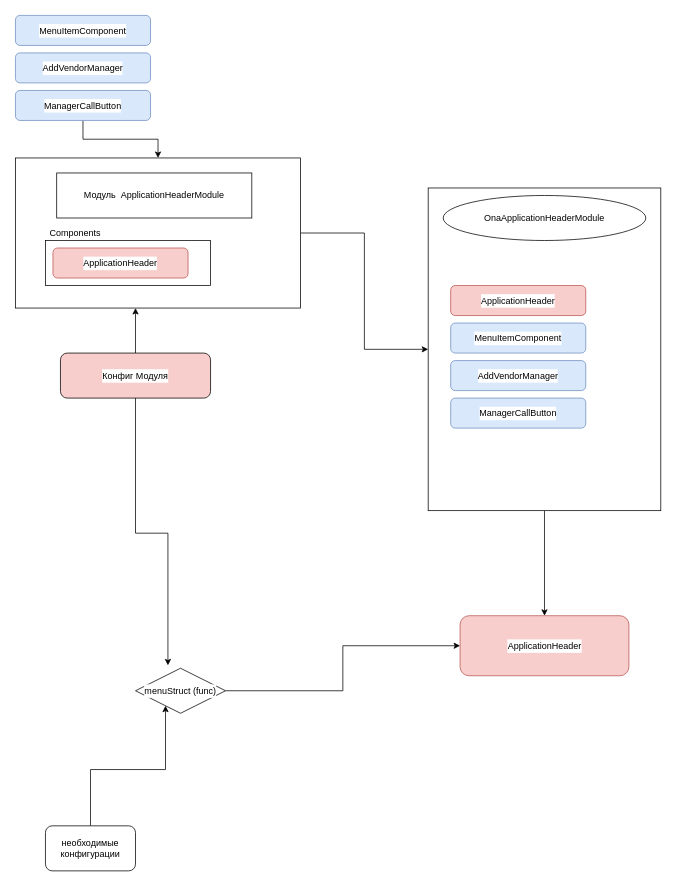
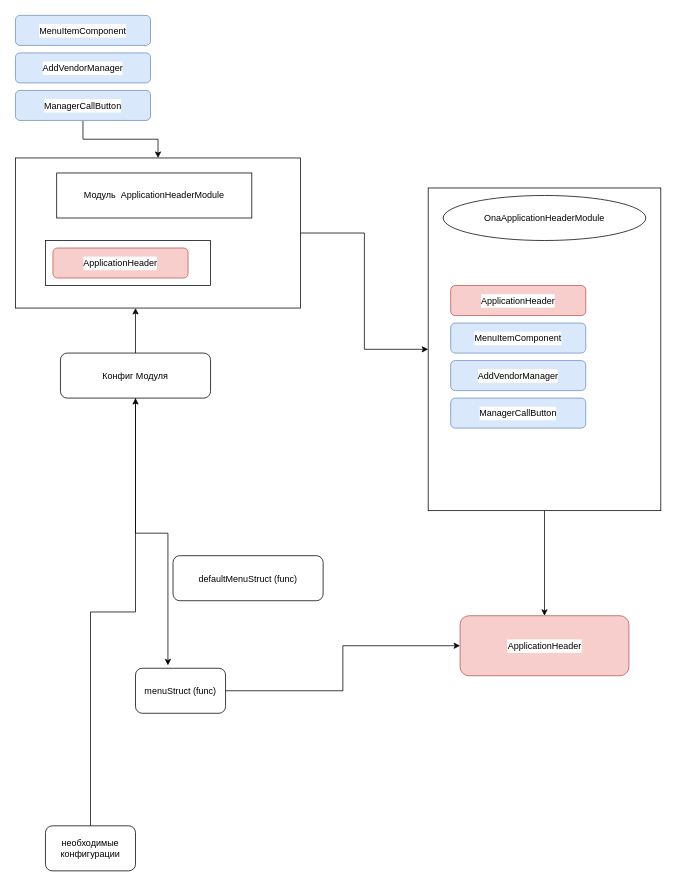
  <mxCell id="0" />
  <mxCell id="1" parent="0" />
  <mxCell id="2" style="edgeStyle=orthogonalEdgeStyle;rounded=0;orthogonalLoop=1;jettySize=auto;html=1;entryX=0.5;entryY=0;entryDx=0;entryDy=0;" edge="1" parent="1" source="3" target="19"><mxGeometry relative="1" as="geometry" /></mxCell>
  <mxCell id="3" value="" style="rounded=0;whiteSpace=wrap;html=1;" vertex="1" parent="1"><mxGeometry x="570" y="250" width="310" height="430" as="geometry" /></mxCell>
  <mxCell id="4" style="edgeStyle=orthogonalEdgeStyle;rounded=0;orthogonalLoop=1;jettySize=auto;html=1;entryX=0;entryY=0.5;entryDx=0;entryDy=0;" edge="1" parent="1" source="5" target="3"><mxGeometry relative="1" as="geometry" /></mxCell>
  <mxCell id="5" value="" style="rounded=0;whiteSpace=wrap;html=1;" vertex="1" parent="1"><mxGeometry x="20" y="210" width="380" height="200" as="geometry" /></mxCell>
  <mxCell id="6" value="&lt;div style=&quot;background-color: rgb(255 , 255 , 255) ; line-height: 18px&quot;&gt;&lt;div style=&quot;line-height: 18px&quot;&gt;MenuItemComponent&lt;/div&gt;&lt;/div&gt;" style="rounded=1;whiteSpace=wrap;html=1;fillColor=#dae8fc;strokeColor=#6c8ebf;" vertex="1" parent="1"><mxGeometry x="20" y="20" width="180" height="40" as="geometry" /></mxCell>
  <mxCell id="7" value="&lt;div style=&quot;background-color: rgb(255 , 255 , 255) ; line-height: 18px&quot;&gt;&lt;div style=&quot;line-height: 18px&quot;&gt;AddVendorManager&lt;/div&gt;&lt;/div&gt;" style="rounded=1;whiteSpace=wrap;html=1;fillColor=#dae8fc;strokeColor=#6c8ebf;" vertex="1" parent="1"><mxGeometry x="20" y="70" width="180" height="40" as="geometry" /></mxCell>
  <mxCell id="8" style="edgeStyle=orthogonalEdgeStyle;rounded=0;orthogonalLoop=1;jettySize=auto;html=1;" edge="1" parent="1" source="9" target="5"><mxGeometry relative="1" as="geometry" /></mxCell>
  <mxCell id="9" value="&lt;div style=&quot;background-color: rgb(255 , 255 , 255) ; line-height: 18px&quot;&gt;&lt;div style=&quot;line-height: 18px&quot;&gt;ManagerCallButton&lt;/div&gt;&lt;/div&gt;" style="rounded=1;whiteSpace=wrap;html=1;fillColor=#dae8fc;strokeColor=#6c8ebf;" vertex="1" parent="1"><mxGeometry x="20" y="120" width="180" height="40" as="geometry" /></mxCell>
  <mxCell id="10" value="&lt;div style=&quot;background-color: rgb(255 , 255 , 255) ; line-height: 18px&quot;&gt;&lt;div style=&quot;line-height: 18px&quot;&gt;MenuItemComponent&lt;/div&gt;&lt;/div&gt;" style="rounded=1;whiteSpace=wrap;html=1;fillColor=#dae8fc;strokeColor=#6c8ebf;" vertex="1" parent="1"><mxGeometry x="600" y="430" width="180" height="40" as="geometry" /></mxCell>
  <mxCell id="11" value="&lt;div style=&quot;background-color: rgb(255 , 255 , 255) ; line-height: 18px&quot;&gt;&lt;div style=&quot;line-height: 18px&quot;&gt;AddVendorManager&lt;/div&gt;&lt;/div&gt;" style="rounded=1;whiteSpace=wrap;html=1;fillColor=#dae8fc;strokeColor=#6c8ebf;" vertex="1" parent="1"><mxGeometry x="600" y="480" width="180" height="40" as="geometry" /></mxCell>
  <mxCell id="12" value="&lt;div style=&quot;background-color: rgb(255 , 255 , 255) ; line-height: 18px&quot;&gt;&lt;div style=&quot;line-height: 18px&quot;&gt;ManagerCallButton&lt;/div&gt;&lt;/div&gt;" style="rounded=1;whiteSpace=wrap;html=1;fillColor=#dae8fc;strokeColor=#6c8ebf;" vertex="1" parent="1"><mxGeometry x="600" y="530" width="180" height="40" as="geometry" /></mxCell>
  <mxCell id="13" value="Модуль&amp;nbsp;&amp;nbsp;&lt;span style=&quot;background-color: rgb(255 , 255 , 255)&quot;&gt;ApplicationHeaderModule&lt;/span&gt;" style="rounded=0;whiteSpace=wrap;html=1;" vertex="1" parent="1"><mxGeometry x="75" y="230" width="260" height="60" as="geometry" /></mxCell>
  <mxCell id="14" value="" style="rounded=0;whiteSpace=wrap;html=1;" vertex="1" parent="1"><mxGeometry x="60" y="320" width="220" height="60" as="geometry" /></mxCell>
- <mxCell id="15" value="Components" style="text;html=1;strokeColor=none;fillColor=none;align=center;verticalAlign=middle;whiteSpace=wrap;rounded=0;" vertex="1" parent="1"><mxGeometry x="60" y="300" width="80" height="20" as="geometry" /></mxCell>
  <mxCell id="16" value="&lt;div style=&quot;background-color: rgb(255 , 255 , 255) ; line-height: 18px&quot;&gt;ApplicationHeader&lt;/div&gt;" style="rounded=1;whiteSpace=wrap;html=1;fillColor=#f8cecc;strokeColor=#b85450;" vertex="1" parent="1"><mxGeometry x="70" y="330" width="180" height="40" as="geometry" /></mxCell>
  <mxCell id="17" value="&lt;div style=&quot;background-color: rgb(255 , 255 , 255) ; line-height: 18px&quot;&gt;ApplicationHeader&lt;/div&gt;" style="rounded=1;whiteSpace=wrap;html=1;fillColor=#f8cecc;strokeColor=#b85450;" vertex="1" parent="1"><mxGeometry x="600" y="380" width="180" height="40" as="geometry" /></mxCell>
  <mxCell id="18" value="&lt;div style=&quot;background-color: rgb(255 , 255 , 255) ; line-height: 18px&quot;&gt;OnaApplicationHeaderModule&lt;/div&gt;" style="ellipse;whiteSpace=wrap;html=1;" vertex="1" parent="1"><mxGeometry x="590" y="260" width="270" height="60" as="geometry" /></mxCell>
  <mxCell id="19" value="&lt;div style=&quot;background-color: rgb(255 , 255 , 255) ; line-height: 18px&quot;&gt;ApplicationHeader&lt;/div&gt;" style="rounded=1;whiteSpace=wrap;html=1;fillColor=#f8cecc;strokeColor=#b85450;" vertex="1" parent="1"><mxGeometry x="612.5" y="820" width="225" height="80" as="geometry" /></mxCell>
  <mxCell id="20" style="edgeStyle=orthogonalEdgeStyle;rounded=0;orthogonalLoop=1;jettySize=auto;html=1;entryX=0;entryY=0.5;entryDx=0;entryDy=0;" edge="1" parent="1" source="21" target="19"><mxGeometry relative="1" as="geometry" /></mxCell>
- <mxCell id="21" value="&lt;div style=&quot;background-color: rgb(255 , 255 , 255) ; line-height: 18px&quot;&gt;menuStruct (func)&lt;/div&gt;" style="rhombus;whiteSpace=wrap;html=1;" vertex="1" parent="1"><mxGeometry x="180" y="890" width="120" height="60" as="geometry" /></mxCell>
- <mxCell id="23" style="edgeStyle=orthogonalEdgeStyle;rounded=0;orthogonalLoop=1;jettySize=auto;html=1;exitX=0.5;exitY=0;exitDx=0;exitDy=0;entryX=0.25;entryY=1;entryDx=0;entryDy=0;" edge="1" parent="1" source="24" target="21"><mxGeometry relative="1" as="geometry" /></mxCell>
+ <mxCell id="21" value="&lt;div style=&quot;background-color: rgb(255 , 255 , 255) ; line-height: 18px&quot;&gt;menuStruct (func)&lt;/div&gt;" style="rounded=1;whiteSpace=wrap;html=1;" vertex="1" parent="1"><mxGeometry x="180" y="890" width="120" height="60" as="geometry" /></mxCell>
+ <mxCell id="22" value="&lt;div style=&quot;background-color: rgb(255 , 255 , 255) ; line-height: 18px&quot;&gt;&lt;div style=&quot;line-height: 18px&quot;&gt;&lt;div style=&quot;line-height: 18px&quot;&gt;defaultMenuStruct (func)&lt;/div&gt;&lt;/div&gt;&lt;/div&gt;" style="rounded=1;whiteSpace=wrap;html=1;" vertex="1" parent="1"><mxGeometry x="230" y="740" width="200" height="60" as="geometry" /></mxCell>
+ <mxCell id="23" style="edgeStyle=orthogonalEdgeStyle;rounded=0;orthogonalLoop=1;jettySize=auto;html=1;exitX=0.5;exitY=0;exitDx=0;exitDy=0;" edge="1" parent="1" source="24" target="27"><mxGeometry relative="1" as="geometry" /></mxCell>
  <mxCell id="24" value="необходимые конфигурации" style="rounded=1;whiteSpace=wrap;html=1;" vertex="1" parent="1"><mxGeometry x="60" y="1100" width="120" height="60" as="geometry" /></mxCell>
  <mxCell id="25" style="edgeStyle=orthogonalEdgeStyle;rounded=0;orthogonalLoop=1;jettySize=auto;html=1;entryX=0.36;entryY=-0.064;entryDx=0;entryDy=0;entryPerimeter=0;" edge="1" parent="1" source="27" target="21"><mxGeometry relative="1" as="geometry" /></mxCell>
  <mxCell id="26" style="edgeStyle=orthogonalEdgeStyle;rounded=0;orthogonalLoop=1;jettySize=auto;html=1;" edge="1" parent="1" source="27"><mxGeometry relative="1" as="geometry"><mxPoint x="180" y="410" as="targetPoint" /></mxGeometry></mxCell>
- <mxCell id="27" value="&lt;div style=&quot;background-color: rgb(255 , 255 , 255) ; line-height: 18px&quot;&gt;&lt;div style=&quot;line-height: 18px&quot;&gt;&lt;div style=&quot;line-height: 18px&quot;&gt;Конфиг Модуля&lt;/div&gt;&lt;/div&gt;&lt;/div&gt;" style="rounded=1;whiteSpace=wrap;html=1;fillColor=#f8cecc;" vertex="1" parent="1"><mxGeometry x="80" y="470" width="200" height="60" as="geometry" /></mxCell>
+ <mxCell id="27" value="&lt;div style=&quot;background-color: rgb(255 , 255 , 255) ; line-height: 18px&quot;&gt;&lt;div style=&quot;line-height: 18px&quot;&gt;&lt;div style=&quot;line-height: 18px&quot;&gt;Конфиг Модуля&lt;/div&gt;&lt;/div&gt;&lt;/div&gt;" style="rounded=1;whiteSpace=wrap;html=1;" vertex="1" parent="1"><mxGeometry x="80" y="470" width="200" height="60" as="geometry" /></mxCell>
